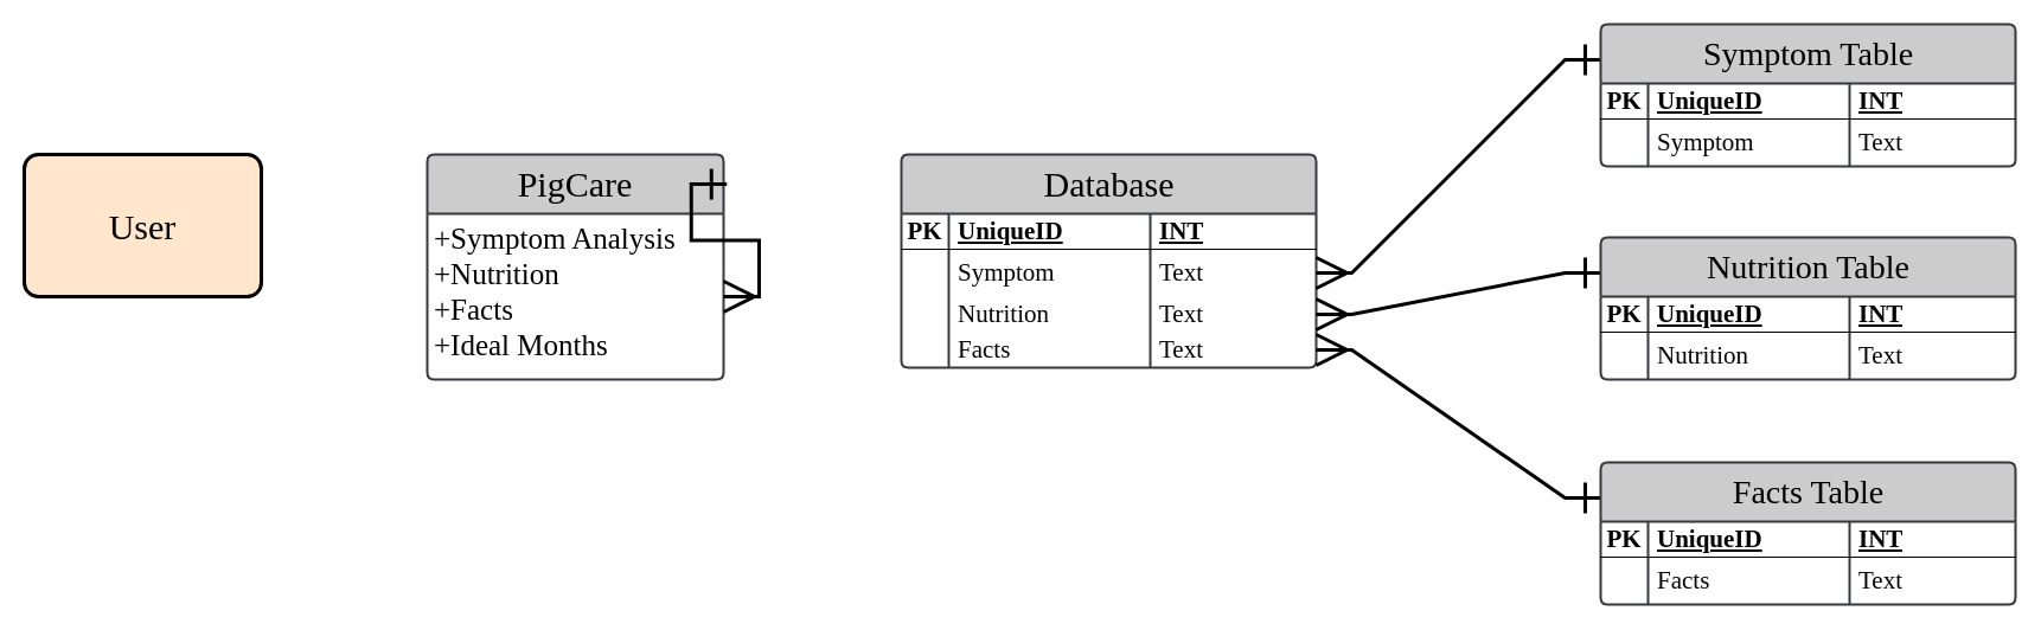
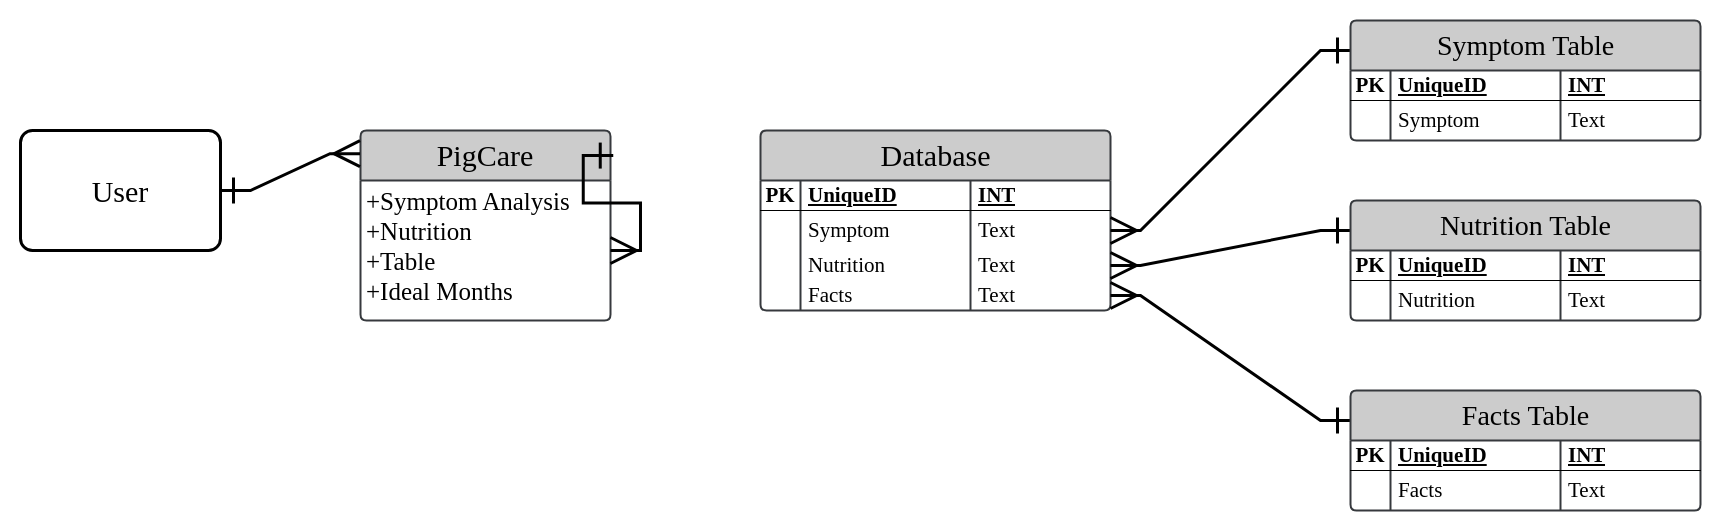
  <mxCell id="0" />
  <mxCell id="1" parent="0" />
- <mxCell id="2" value="&lt;font style=&quot;font-size: 30px;&quot;&gt;User&lt;/font&gt;" style="rounded=1;arcSize=10;whiteSpace=wrap;html=1;align=center;fontFamily=Times New Roman;fontSize=35;strokeWidth=3;fillColor=#ffe6cc;" vertex="1" parent="1"><mxGeometry x="20" y="130" width="200" height="120" as="geometry" /></mxCell>
+ <mxCell id="2" value="&lt;font style=&quot;font-size: 30px;&quot;&gt;User&lt;/font&gt;" style="rounded=1;arcSize=10;whiteSpace=wrap;html=1;align=center;fontFamily=Times New Roman;fontSize=35;strokeWidth=3;" vertex="1" parent="1"><mxGeometry x="20" y="130" width="200" height="120" as="geometry" /></mxCell>
  <mxCell id="3" value="&lt;font style=&quot;font-size: 30px;&quot;&gt;PigCare&lt;/font&gt;" style="swimlane;childLayout=stackLayout;horizontal=1;startSize=50;horizontalStack=0;rounded=1;fontSize=14;fontStyle=0;strokeWidth=2;resizeParent=0;resizeLast=1;shadow=0;dashed=0;align=center;arcSize=4;whiteSpace=wrap;html=1;fillColor=#cccccc;strokeColor=#36393d;fontFamily=Times New Roman;" vertex="1" parent="1"><mxGeometry x="360" y="130" width="250" height="190" as="geometry" /></mxCell>
- <mxCell id="4" value="&lt;font style=&quot;font-size: 25px;&quot;&gt;+Symptom Analysis&lt;br&gt;+Nutrition&lt;br&gt;+Facts&lt;br&gt;+Ideal Months&amp;nbsp;&lt;/font&gt;" style="align=left;strokeColor=none;fillColor=none;spacingLeft=4;fontSize=12;verticalAlign=top;resizable=0;rotatable=0;part=1;html=1;fontFamily=Times New Roman;" vertex="1" parent="3"><mxGeometry y="50" width="250" height="140" as="geometry" /></mxCell>
+ <mxCell id="4" value="&lt;font style=&quot;font-size: 25px;&quot;&gt;+Symptom Analysis&lt;br&gt;+Nutrition&lt;br&gt;+Table&lt;br&gt;+Ideal Months&amp;nbsp;&lt;/font&gt;" style="align=left;strokeColor=none;fillColor=none;spacingLeft=4;fontSize=12;verticalAlign=top;resizable=0;rotatable=0;part=1;html=1;fontFamily=Times New Roman;" vertex="1" parent="3"><mxGeometry y="50" width="250" height="140" as="geometry" /></mxCell>
  <mxCell id="5" value="&lt;font style=&quot;font-size: 30px;&quot;&gt;Database&lt;/font&gt;" style="shape=table;startSize=50;container=1;collapsible=1;childLayout=tableLayout;fixedRows=1;rowLines=0;fontStyle=0;align=center;resizeLast=1;html=1;swimlaneLine=1;rounded=1;rotation=0;fontSize=14;fontFamily=Times New Roman;fillColor=#cccccc;strokeColor=#36393d;strokeWidth=2;shadow=0;dashed=0;arcSize=4;" vertex="1" parent="1"><mxGeometry x="760" y="130" width="350" height="180" as="geometry" /></mxCell>
  <mxCell id="6" value="" style="shape=tableRow;horizontal=0;startSize=0;swimlaneHead=0;swimlaneBody=0;fillColor=none;collapsible=0;dropTarget=0;points=[[0,0.5],[1,0.5]];portConstraint=eastwest;top=0;left=0;right=0;bottom=1;" vertex="1" parent="5"><mxGeometry y="50" width="350" height="30" as="geometry" /></mxCell>
  <mxCell id="7" value="PK" style="shape=partialRectangle;connectable=0;fillColor=none;top=0;left=0;bottom=0;right=0;fontStyle=1;overflow=hidden;whiteSpace=wrap;html=1;fontFamily=Times New Roman;fontSize=21;" vertex="1" parent="6"><mxGeometry width="40" height="30" as="geometry"><mxRectangle width="40" height="30" as="alternateBounds" /></mxGeometry></mxCell>
  <mxCell id="8" value="UniqueID" style="shape=partialRectangle;connectable=0;fillColor=none;top=0;left=0;bottom=0;right=0;align=left;spacingLeft=6;fontStyle=5;overflow=hidden;whiteSpace=wrap;html=1;fontFamily=Times New Roman;fontSize=21;" vertex="1" parent="6"><mxGeometry x="40" width="170" height="30" as="geometry"><mxRectangle width="170" height="30" as="alternateBounds" /></mxGeometry></mxCell>
  <mxCell id="9" value="INT" style="shape=partialRectangle;connectable=0;fillColor=none;top=0;left=0;bottom=0;right=0;align=left;spacingLeft=6;fontStyle=5;overflow=hidden;whiteSpace=wrap;html=1;fontFamily=Times New Roman;fontSize=21;" vertex="1" parent="6"><mxGeometry x="210" width="140" height="30" as="geometry"><mxRectangle width="140" height="30" as="alternateBounds" /></mxGeometry></mxCell>
  <mxCell id="10" value="" style="shape=tableRow;horizontal=0;startSize=0;swimlaneHead=0;swimlaneBody=0;fillColor=none;collapsible=0;dropTarget=0;points=[[0,0.5],[1,0.5]];portConstraint=eastwest;top=0;left=0;right=0;bottom=0;" vertex="1" parent="5"><mxGeometry y="80" width="350" height="40" as="geometry" /></mxCell>
  <mxCell id="11" value="" style="shape=partialRectangle;connectable=0;fillColor=none;top=0;left=0;bottom=0;right=0;editable=1;overflow=hidden;whiteSpace=wrap;html=1;fontFamily=Times New Roman;fontSize=21;" vertex="1" parent="10"><mxGeometry width="40" height="40" as="geometry"><mxRectangle width="40" height="40" as="alternateBounds" /></mxGeometry></mxCell>
  <mxCell id="12" value="Symptom" style="shape=partialRectangle;connectable=0;fillColor=none;top=0;left=0;bottom=0;right=0;align=left;spacingLeft=6;overflow=hidden;whiteSpace=wrap;html=1;fontFamily=Times New Roman;fontSize=21;" vertex="1" parent="10"><mxGeometry x="40" width="170" height="40" as="geometry"><mxRectangle width="170" height="40" as="alternateBounds" /></mxGeometry></mxCell>
  <mxCell id="13" value="Text" style="shape=partialRectangle;connectable=0;fillColor=none;top=0;left=0;bottom=0;right=0;align=left;spacingLeft=6;overflow=hidden;whiteSpace=wrap;html=1;fontFamily=Times New Roman;fontSize=21;" vertex="1" parent="10"><mxGeometry x="210" width="140" height="40" as="geometry"><mxRectangle width="140" height="40" as="alternateBounds" /></mxGeometry></mxCell>
  <mxCell id="14" value="" style="shape=tableRow;horizontal=0;startSize=0;swimlaneHead=0;swimlaneBody=0;fillColor=none;collapsible=0;dropTarget=0;points=[[0,0.5],[1,0.5]];portConstraint=eastwest;top=0;left=0;right=0;bottom=0;" vertex="1" parent="5"><mxGeometry y="120" width="350" height="30" as="geometry" /></mxCell>
  <mxCell id="15" value="" style="shape=partialRectangle;connectable=0;fillColor=none;top=0;left=0;bottom=0;right=0;editable=1;overflow=hidden;whiteSpace=wrap;html=1;fontFamily=Times New Roman;fontSize=21;" vertex="1" parent="14"><mxGeometry width="40" height="30" as="geometry"><mxRectangle width="40" height="30" as="alternateBounds" /></mxGeometry></mxCell>
  <mxCell id="16" value="Nutrition" style="shape=partialRectangle;connectable=0;fillColor=none;top=0;left=0;bottom=0;right=0;align=left;spacingLeft=6;overflow=hidden;whiteSpace=wrap;html=1;fontFamily=Times New Roman;fontSize=21;" vertex="1" parent="14"><mxGeometry x="40" width="170" height="30" as="geometry"><mxRectangle width="170" height="30" as="alternateBounds" /></mxGeometry></mxCell>
  <mxCell id="17" value="Text" style="shape=partialRectangle;connectable=0;fillColor=none;top=0;left=0;bottom=0;right=0;align=left;spacingLeft=6;overflow=hidden;whiteSpace=wrap;html=1;fontFamily=Times New Roman;fontSize=21;" vertex="1" parent="14"><mxGeometry x="210" width="140" height="30" as="geometry"><mxRectangle width="140" height="30" as="alternateBounds" /></mxGeometry></mxCell>
  <mxCell id="18" value="" style="shape=tableRow;horizontal=0;startSize=0;swimlaneHead=0;swimlaneBody=0;fillColor=none;collapsible=0;dropTarget=0;points=[[0,0.5],[1,0.5]];portConstraint=eastwest;top=0;left=0;right=0;bottom=0;" vertex="1" parent="5"><mxGeometry y="150" width="350" height="30" as="geometry" /></mxCell>
  <mxCell id="19" value="" style="shape=partialRectangle;connectable=0;fillColor=none;top=0;left=0;bottom=0;right=0;editable=1;overflow=hidden;whiteSpace=wrap;html=1;fontFamily=Times New Roman;fontSize=21;" vertex="1" parent="18"><mxGeometry width="40" height="30" as="geometry"><mxRectangle width="40" height="30" as="alternateBounds" /></mxGeometry></mxCell>
  <mxCell id="20" value="Facts" style="shape=partialRectangle;connectable=0;fillColor=none;top=0;left=0;bottom=0;right=0;align=left;spacingLeft=6;overflow=hidden;whiteSpace=wrap;html=1;fontFamily=Times New Roman;fontSize=21;" vertex="1" parent="18"><mxGeometry x="40" width="170" height="30" as="geometry"><mxRectangle width="170" height="30" as="alternateBounds" /></mxGeometry></mxCell>
  <mxCell id="21" value="Text" style="shape=partialRectangle;connectable=0;fillColor=none;top=0;left=0;bottom=0;right=0;align=left;spacingLeft=6;overflow=hidden;whiteSpace=wrap;html=1;fontFamily=Times New Roman;fontSize=21;" vertex="1" parent="18"><mxGeometry x="210" width="140" height="30" as="geometry"><mxRectangle width="140" height="30" as="alternateBounds" /></mxGeometry></mxCell>
  <mxCell id="22" style="edgeStyle=entityRelationEdgeStyle;shape=connector;rounded=0;orthogonalLoop=1;jettySize=auto;html=1;exitX=0;exitY=0.25;exitDx=0;exitDy=0;entryX=1;entryY=0.5;entryDx=0;entryDy=0;labelBackgroundColor=default;strokeColor=default;strokeWidth=3;fontFamily=Times New Roman;fontSize=14;fontColor=default;startArrow=ERone;startFill=0;endArrow=ERmany;endFill=0;startSize=22;endSize=22;elbow=vertical;" edge="1" parent="1" source="23" target="10"><mxGeometry relative="1" as="geometry"><Array as="points"><mxPoint x="1210" y="110" /><mxPoint x="1210" y="70" /></Array></mxGeometry></mxCell>
  <mxCell id="23" value="&lt;font style=&quot;font-size: 28px;&quot;&gt;Symptom Table&lt;/font&gt;" style="shape=table;startSize=50;container=1;collapsible=1;childLayout=tableLayout;fixedRows=1;rowLines=0;fontStyle=0;align=center;resizeLast=1;html=1;swimlaneLine=1;rounded=1;rotation=0;fontSize=14;fontFamily=Times New Roman;fillColor=#cccccc;strokeColor=#36393d;strokeWidth=2;shadow=0;dashed=0;arcSize=4;" vertex="1" parent="1"><mxGeometry x="1350" y="20" width="350" height="120" as="geometry" /></mxCell>
  <mxCell id="24" value="" style="shape=tableRow;horizontal=0;startSize=0;swimlaneHead=0;swimlaneBody=0;fillColor=none;collapsible=0;dropTarget=0;points=[[0,0.5],[1,0.5]];portConstraint=eastwest;top=0;left=0;right=0;bottom=1;" vertex="1" parent="23"><mxGeometry y="50" width="350" height="30" as="geometry" /></mxCell>
  <mxCell id="25" value="PK" style="shape=partialRectangle;connectable=0;fillColor=none;top=0;left=0;bottom=0;right=0;fontStyle=1;overflow=hidden;whiteSpace=wrap;html=1;fontFamily=Times New Roman;fontSize=21;" vertex="1" parent="24"><mxGeometry width="40" height="30" as="geometry"><mxRectangle width="40" height="30" as="alternateBounds" /></mxGeometry></mxCell>
  <mxCell id="26" value="UniqueID" style="shape=partialRectangle;connectable=0;fillColor=none;top=0;left=0;bottom=0;right=0;align=left;spacingLeft=6;fontStyle=5;overflow=hidden;whiteSpace=wrap;html=1;fontFamily=Times New Roman;fontSize=21;" vertex="1" parent="24"><mxGeometry x="40" width="170" height="30" as="geometry"><mxRectangle width="170" height="30" as="alternateBounds" /></mxGeometry></mxCell>
  <mxCell id="27" value="INT" style="shape=partialRectangle;connectable=0;fillColor=none;top=0;left=0;bottom=0;right=0;align=left;spacingLeft=6;fontStyle=5;overflow=hidden;whiteSpace=wrap;html=1;fontFamily=Times New Roman;fontSize=21;" vertex="1" parent="24"><mxGeometry x="210" width="140" height="30" as="geometry"><mxRectangle width="140" height="30" as="alternateBounds" /></mxGeometry></mxCell>
  <mxCell id="28" value="" style="shape=tableRow;horizontal=0;startSize=0;swimlaneHead=0;swimlaneBody=0;fillColor=none;collapsible=0;dropTarget=0;points=[[0,0.5],[1,0.5]];portConstraint=eastwest;top=0;left=0;right=0;bottom=0;" vertex="1" parent="23"><mxGeometry y="80" width="350" height="40" as="geometry" /></mxCell>
  <mxCell id="29" value="" style="shape=partialRectangle;connectable=0;fillColor=none;top=0;left=0;bottom=0;right=0;editable=1;overflow=hidden;whiteSpace=wrap;html=1;fontFamily=Times New Roman;fontSize=21;" vertex="1" parent="28"><mxGeometry width="40" height="40" as="geometry"><mxRectangle width="40" height="40" as="alternateBounds" /></mxGeometry></mxCell>
  <mxCell id="30" value="Symptom" style="shape=partialRectangle;connectable=0;fillColor=none;top=0;left=0;bottom=0;right=0;align=left;spacingLeft=6;overflow=hidden;whiteSpace=wrap;html=1;fontFamily=Times New Roman;fontSize=21;" vertex="1" parent="28"><mxGeometry x="40" width="170" height="40" as="geometry"><mxRectangle width="170" height="40" as="alternateBounds" /></mxGeometry></mxCell>
  <mxCell id="31" value="Text" style="shape=partialRectangle;connectable=0;fillColor=none;top=0;left=0;bottom=0;right=0;align=left;spacingLeft=6;overflow=hidden;whiteSpace=wrap;html=1;fontFamily=Times New Roman;fontSize=21;" vertex="1" parent="28"><mxGeometry x="210" width="140" height="40" as="geometry"><mxRectangle width="140" height="40" as="alternateBounds" /></mxGeometry></mxCell>
  <mxCell id="32" style="edgeStyle=entityRelationEdgeStyle;shape=connector;rounded=0;orthogonalLoop=1;jettySize=auto;html=1;exitX=0;exitY=0.25;exitDx=0;exitDy=0;labelBackgroundColor=default;strokeColor=default;strokeWidth=3;fontFamily=Times New Roman;fontSize=14;fontColor=default;startArrow=ERone;startFill=0;endArrow=ERmany;endFill=0;startSize=22;endSize=22;" edge="1" parent="1" source="33" target="14"><mxGeometry relative="1" as="geometry" /></mxCell>
  <mxCell id="33" value="&lt;font style=&quot;font-size: 28px;&quot;&gt;Nutrition Table&lt;/font&gt;" style="shape=table;startSize=50;container=1;collapsible=1;childLayout=tableLayout;fixedRows=1;rowLines=0;fontStyle=0;align=center;resizeLast=1;html=1;swimlaneLine=1;rounded=1;rotation=0;fontSize=14;fontFamily=Times New Roman;fillColor=#cccccc;strokeColor=#36393d;strokeWidth=2;shadow=0;dashed=0;arcSize=4;" vertex="1" parent="1"><mxGeometry x="1350" y="200" width="350" height="120" as="geometry" /></mxCell>
  <mxCell id="34" value="" style="shape=tableRow;horizontal=0;startSize=0;swimlaneHead=0;swimlaneBody=0;fillColor=none;collapsible=0;dropTarget=0;points=[[0,0.5],[1,0.5]];portConstraint=eastwest;top=0;left=0;right=0;bottom=1;" vertex="1" parent="33"><mxGeometry y="50" width="350" height="30" as="geometry" /></mxCell>
  <mxCell id="35" value="PK" style="shape=partialRectangle;connectable=0;fillColor=none;top=0;left=0;bottom=0;right=0;fontStyle=1;overflow=hidden;whiteSpace=wrap;html=1;fontFamily=Times New Roman;fontSize=21;" vertex="1" parent="34"><mxGeometry width="40" height="30" as="geometry"><mxRectangle width="40" height="30" as="alternateBounds" /></mxGeometry></mxCell>
  <mxCell id="36" value="UniqueID" style="shape=partialRectangle;connectable=0;fillColor=none;top=0;left=0;bottom=0;right=0;align=left;spacingLeft=6;fontStyle=5;overflow=hidden;whiteSpace=wrap;html=1;fontFamily=Times New Roman;fontSize=21;" vertex="1" parent="34"><mxGeometry x="40" width="170" height="30" as="geometry"><mxRectangle width="170" height="30" as="alternateBounds" /></mxGeometry></mxCell>
  <mxCell id="37" value="INT" style="shape=partialRectangle;connectable=0;fillColor=none;top=0;left=0;bottom=0;right=0;align=left;spacingLeft=6;fontStyle=5;overflow=hidden;whiteSpace=wrap;html=1;fontFamily=Times New Roman;fontSize=21;" vertex="1" parent="34"><mxGeometry x="210" width="140" height="30" as="geometry"><mxRectangle width="140" height="30" as="alternateBounds" /></mxGeometry></mxCell>
  <mxCell id="38" value="" style="shape=tableRow;horizontal=0;startSize=0;swimlaneHead=0;swimlaneBody=0;fillColor=none;collapsible=0;dropTarget=0;points=[[0,0.5],[1,0.5]];portConstraint=eastwest;top=0;left=0;right=0;bottom=0;" vertex="1" parent="33"><mxGeometry y="80" width="350" height="40" as="geometry" /></mxCell>
  <mxCell id="39" value="" style="shape=partialRectangle;connectable=0;fillColor=none;top=0;left=0;bottom=0;right=0;editable=1;overflow=hidden;whiteSpace=wrap;html=1;fontFamily=Times New Roman;fontSize=21;" vertex="1" parent="38"><mxGeometry width="40" height="40" as="geometry"><mxRectangle width="40" height="40" as="alternateBounds" /></mxGeometry></mxCell>
  <mxCell id="40" value="Nutrition" style="shape=partialRectangle;connectable=0;fillColor=none;top=0;left=0;bottom=0;right=0;align=left;spacingLeft=6;overflow=hidden;whiteSpace=wrap;html=1;fontFamily=Times New Roman;fontSize=21;" vertex="1" parent="38"><mxGeometry x="40" width="170" height="40" as="geometry"><mxRectangle width="170" height="40" as="alternateBounds" /></mxGeometry></mxCell>
  <mxCell id="41" value="Text" style="shape=partialRectangle;connectable=0;fillColor=none;top=0;left=0;bottom=0;right=0;align=left;spacingLeft=6;overflow=hidden;whiteSpace=wrap;html=1;fontFamily=Times New Roman;fontSize=21;" vertex="1" parent="38"><mxGeometry x="210" width="140" height="40" as="geometry"><mxRectangle width="140" height="40" as="alternateBounds" /></mxGeometry></mxCell>
  <mxCell id="42" style="edgeStyle=entityRelationEdgeStyle;shape=connector;rounded=0;orthogonalLoop=1;jettySize=auto;html=1;exitX=0;exitY=0.25;exitDx=0;exitDy=0;entryX=1;entryY=0.5;entryDx=0;entryDy=0;labelBackgroundColor=default;strokeColor=default;strokeWidth=3;fontFamily=Times New Roman;fontSize=14;fontColor=default;startArrow=ERone;startFill=0;endArrow=ERmany;endFill=0;startSize=22;endSize=22;" edge="1" parent="1" source="43" target="18"><mxGeometry relative="1" as="geometry" /></mxCell>
  <mxCell id="43" value="&lt;font style=&quot;font-size: 28px;&quot;&gt;Facts Table&lt;/font&gt;" style="shape=table;startSize=50;container=1;collapsible=1;childLayout=tableLayout;fixedRows=1;rowLines=0;fontStyle=0;align=center;resizeLast=1;html=1;swimlaneLine=1;rounded=1;rotation=0;fontSize=14;fontFamily=Times New Roman;fillColor=#cccccc;strokeColor=#36393d;strokeWidth=2;shadow=0;dashed=0;arcSize=4;" vertex="1" parent="1"><mxGeometry x="1350" y="390" width="350" height="120" as="geometry" /></mxCell>
  <mxCell id="44" value="" style="shape=tableRow;horizontal=0;startSize=0;swimlaneHead=0;swimlaneBody=0;fillColor=none;collapsible=0;dropTarget=0;points=[[0,0.5],[1,0.5]];portConstraint=eastwest;top=0;left=0;right=0;bottom=1;" vertex="1" parent="43"><mxGeometry y="50" width="350" height="30" as="geometry" /></mxCell>
  <mxCell id="45" value="PK" style="shape=partialRectangle;connectable=0;fillColor=none;top=0;left=0;bottom=0;right=0;fontStyle=1;overflow=hidden;whiteSpace=wrap;html=1;fontFamily=Times New Roman;fontSize=21;" vertex="1" parent="44"><mxGeometry width="40" height="30" as="geometry"><mxRectangle width="40" height="30" as="alternateBounds" /></mxGeometry></mxCell>
  <mxCell id="46" value="UniqueID" style="shape=partialRectangle;connectable=0;fillColor=none;top=0;left=0;bottom=0;right=0;align=left;spacingLeft=6;fontStyle=5;overflow=hidden;whiteSpace=wrap;html=1;fontFamily=Times New Roman;fontSize=21;" vertex="1" parent="44"><mxGeometry x="40" width="170" height="30" as="geometry"><mxRectangle width="170" height="30" as="alternateBounds" /></mxGeometry></mxCell>
  <mxCell id="47" value="INT" style="shape=partialRectangle;connectable=0;fillColor=none;top=0;left=0;bottom=0;right=0;align=left;spacingLeft=6;fontStyle=5;overflow=hidden;whiteSpace=wrap;html=1;fontFamily=Times New Roman;fontSize=21;" vertex="1" parent="44"><mxGeometry x="210" width="140" height="30" as="geometry"><mxRectangle width="140" height="30" as="alternateBounds" /></mxGeometry></mxCell>
  <mxCell id="48" value="" style="shape=tableRow;horizontal=0;startSize=0;swimlaneHead=0;swimlaneBody=0;fillColor=none;collapsible=0;dropTarget=0;points=[[0,0.5],[1,0.5]];portConstraint=eastwest;top=0;left=0;right=0;bottom=0;" vertex="1" parent="43"><mxGeometry y="80" width="350" height="40" as="geometry" /></mxCell>
  <mxCell id="49" value="" style="shape=partialRectangle;connectable=0;fillColor=none;top=0;left=0;bottom=0;right=0;editable=1;overflow=hidden;whiteSpace=wrap;html=1;fontFamily=Times New Roman;fontSize=21;" vertex="1" parent="48"><mxGeometry width="40" height="40" as="geometry"><mxRectangle width="40" height="40" as="alternateBounds" /></mxGeometry></mxCell>
  <mxCell id="50" value="Facts" style="shape=partialRectangle;connectable=0;fillColor=none;top=0;left=0;bottom=0;right=0;align=left;spacingLeft=6;overflow=hidden;whiteSpace=wrap;html=1;fontFamily=Times New Roman;fontSize=21;" vertex="1" parent="48"><mxGeometry x="40" width="170" height="40" as="geometry"><mxRectangle width="170" height="40" as="alternateBounds" /></mxGeometry></mxCell>
  <mxCell id="51" value="Text" style="shape=partialRectangle;connectable=0;fillColor=none;top=0;left=0;bottom=0;right=0;align=left;spacingLeft=6;overflow=hidden;whiteSpace=wrap;html=1;fontFamily=Times New Roman;fontSize=21;" vertex="1" parent="48"><mxGeometry x="210" width="140" height="40" as="geometry"><mxRectangle width="140" height="40" as="alternateBounds" /></mxGeometry></mxCell>
  <mxCell id="52" value="" style="edgeStyle=entityRelationEdgeStyle;rounded=0;orthogonalLoop=1;jettySize=auto;html=1;exitX=1.011;exitY=0.132;exitDx=0;exitDy=0;fontFamily=Times New Roman;fontSize=14;fontColor=default;startSize=22;startArrow=ERone;startFill=0;endSize=22;endArrow=ERmany;endFill=0;strokeWidth=3;exitPerimeter=0;" edge="1" parent="1" source="3" target="4"><mxGeometry relative="1" as="geometry" /></mxCell>
+ <mxCell id="53" value="" style="edgeStyle=entityRelationEdgeStyle;rounded=0;orthogonalLoop=1;jettySize=auto;html=1;exitX=1;exitY=0.5;exitDx=0;exitDy=0;entryX=-0.002;entryY=0.122;entryDx=0;entryDy=0;entryPerimeter=0;fontFamily=Times New Roman;fontSize=14;fontColor=default;startSize=22;startArrow=ERone;startFill=0;endSize=22;endArrow=ERmany;endFill=0;strokeWidth=3;" edge="1" parent="1" source="2" target="3"><mxGeometry relative="1" as="geometry"><mxPoint x="220" y="189" as="sourcePoint" /><mxPoint x="368" y="130" as="targetPoint" /></mxGeometry></mxCell>
